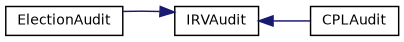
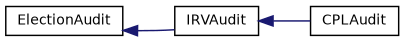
  digraph {
    rankdir=LR
    node [color=black fillcolor=white fontname=Helvetica fontsize=10 shape=record style=filled]
    edge [color=midnightblue dir=back fontname=Helvetica fontsize=10 labelfontname=Helvetica labelfontsize=10 style=solid]
    n1 [height=0.2 label=ElectionAudit width=0.4]
    n2 [height=0.2 label=IRVAudit width=0.4]
    n3 [height=0.2 label=CPLAudit width=0.4]
-   n2 -> n1
+   n1 -> n2
    n2 -> n3
  }
